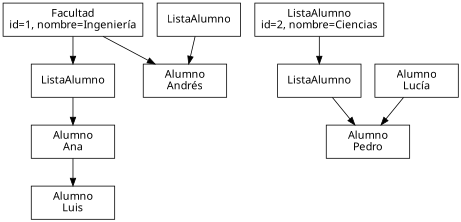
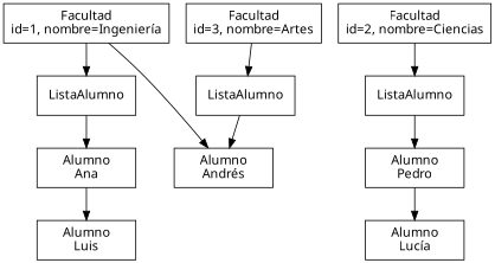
  digraph {
    fontname="Noto Sans"
    node [fontname="Noto Sans" shape=box]
    edge [fontname="Noto Sans"]
    n1 [height=0.6 label="Facultad\nid=1, nombre=Ingeniería" width=1.5]
-   n2 [height=0.6 label="ListaAlumno\nid=2, nombre=Ciencias" width=1.5]
+   n2 [height=0.6 label="Facultad\nid=2, nombre=Ciencias" width=1.5]
+   n3 [height=0.6 label="Facultad\nid=3, nombre=Artes" width=1.5]
    n4 [height=0.6 label=ListaAlumno width=1.5]
    n5 [height=0.6 label="Alumno\nAndrés" width=1.5]
    n6 [height=0.6 label=ListaAlumno width=1.5]
    n7 [height=0.6 label=ListaAlumno width=1.5]
    n8 [height=0.6 label="Alumno\nAna" width=1.5]
    n9 [height=0.6 label="Alumno\nLuis" width=1.5]
    n10 [height=0.6 label="Alumno\nPedro" width=1.5]
    n11 [height=0.6 label="Alumno\nLucía" width=1.5]
    subgraph sub_1 {
      rank=same
      n1
      n2
+     n3
    }
    n1 -> n4
    n1 -> n5
    n2 -> n6
+   n3 -> n7
    n4 -> n8
    n6 -> n10
    n7 -> n5
    n8 -> n9
-   n11 -> n10
+   n10 -> n11
  }
